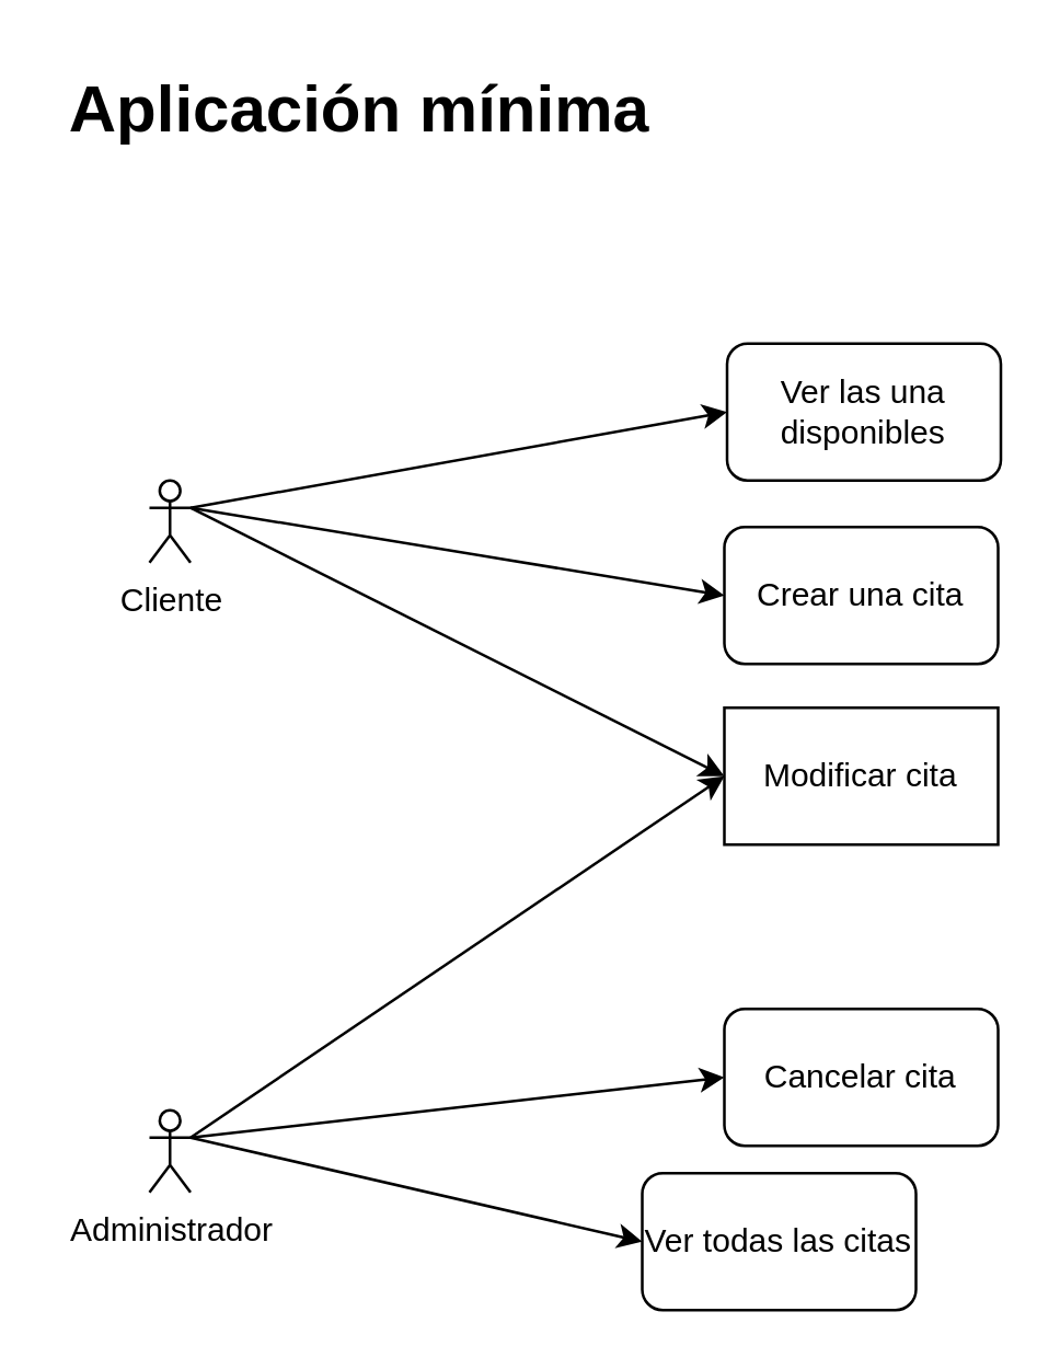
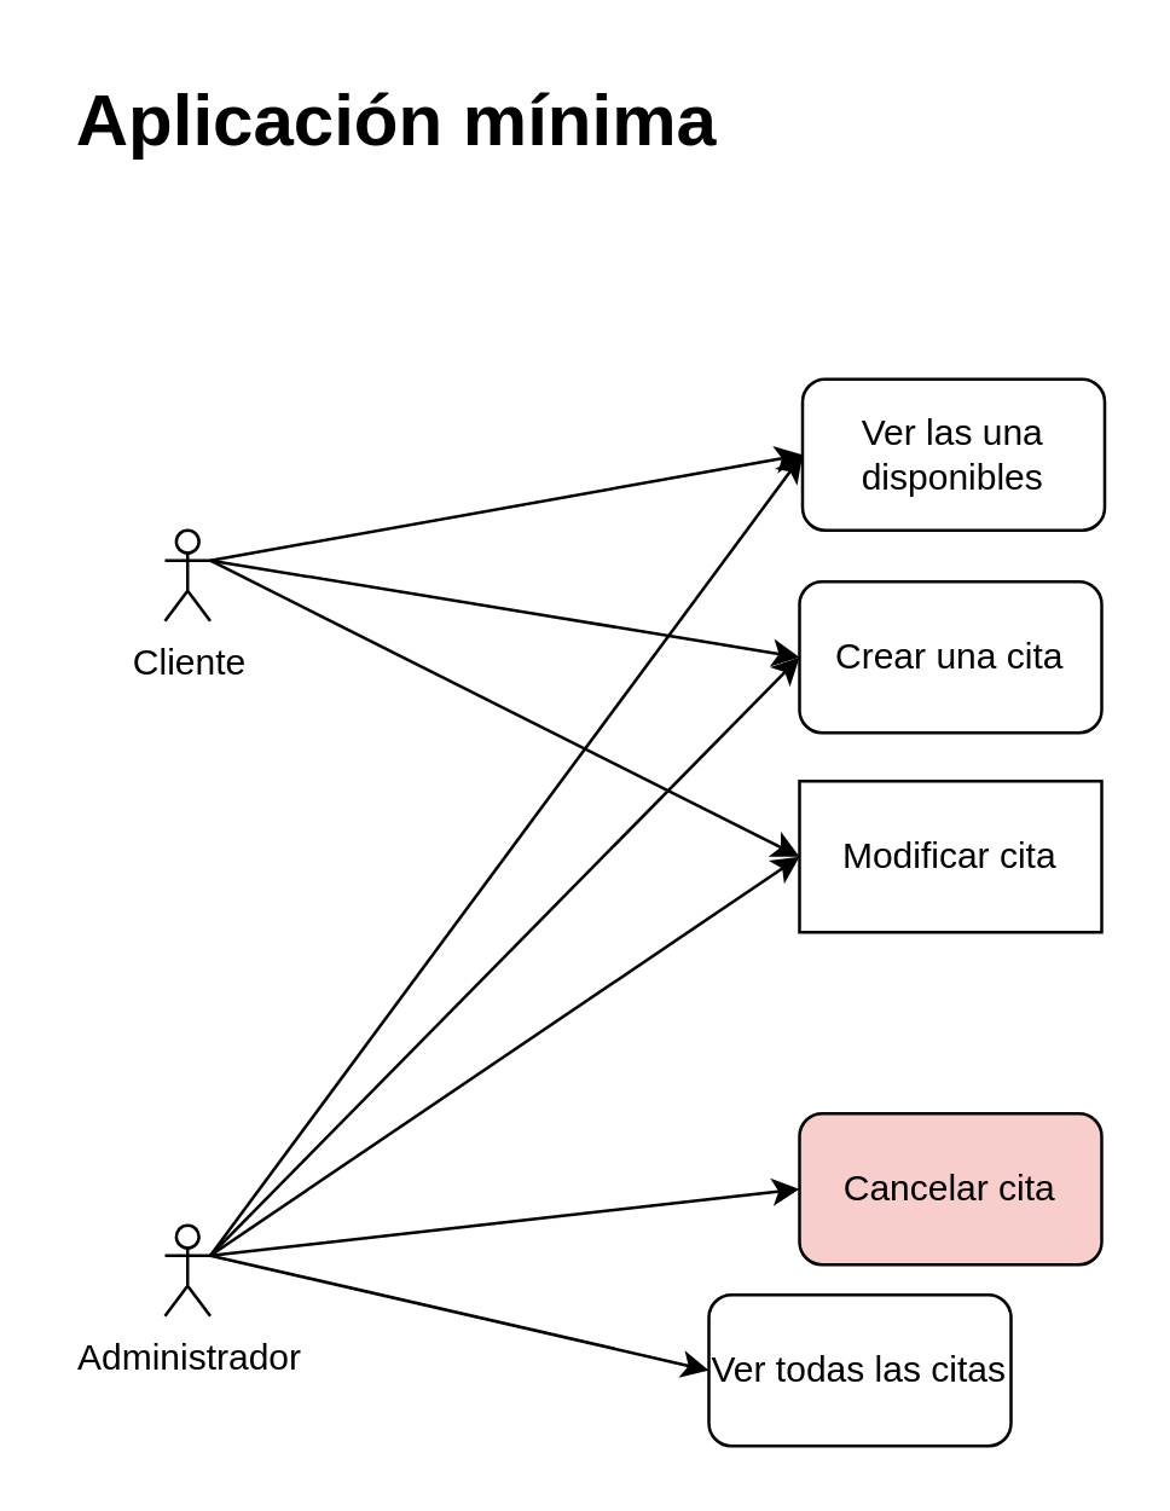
  <mxCell id="0" />
  <mxCell id="1" parent="0" />
  <mxCell id="2" value="Cliente" style="shape=umlActor;verticalLabelPosition=bottom;verticalAlign=top;html=1;outlineConnect=0;" vertex="1" parent="1"><mxGeometry x="54" y="175" width="15" height="30" as="geometry" /></mxCell>
  <mxCell id="3" value="&lt;div&gt;Administrador&lt;/div&gt;" style="shape=umlActor;verticalLabelPosition=bottom;verticalAlign=top;html=1;outlineConnect=0;" vertex="1" parent="1"><mxGeometry x="54" y="405" width="15" height="30" as="geometry" /></mxCell>
  <mxCell id="4" value="Ver las una disponibles" style="rounded=1;whiteSpace=wrap;html=1;" vertex="1" parent="1"><mxGeometry x="265" y="125" width="100" height="50" as="geometry" /></mxCell>
  <mxCell id="5" value="Crear una cita" style="rounded=1;whiteSpace=wrap;html=1;" vertex="1" parent="1"><mxGeometry x="264" y="192" width="100" height="50" as="geometry" /></mxCell>
  <mxCell id="6" value="Modificar cita" style="whiteSpace=wrap;html=1;rounded=0;" vertex="1" parent="1"><mxGeometry x="264" y="258" width="100" height="50" as="geometry" /></mxCell>
  <mxCell id="7" value="" style="endArrow=classic;html=1;rounded=0;exitX=1;exitY=0.333;exitDx=0;exitDy=0;exitPerimeter=0;entryX=0;entryY=0.5;entryDx=0;entryDy=0;" edge="1" parent="1" source="2" target="4"><mxGeometry width="50" height="50" relative="1" as="geometry"><mxPoint x="84" y="195" as="sourcePoint" /><mxPoint x="134" y="145" as="targetPoint" /></mxGeometry></mxCell>
  <mxCell id="8" value="" style="endArrow=classic;html=1;rounded=0;exitX=1;exitY=0.333;exitDx=0;exitDy=0;exitPerimeter=0;entryX=0;entryY=0.5;entryDx=0;entryDy=0;" edge="1" parent="1" source="2" target="5"><mxGeometry width="50" height="50" relative="1" as="geometry"><mxPoint x="79" y="195" as="sourcePoint" /><mxPoint x="182" y="147" as="targetPoint" /></mxGeometry></mxCell>
  <mxCell id="9" value="" style="endArrow=classic;html=1;rounded=0;entryX=0;entryY=0.5;entryDx=0;entryDy=0;exitX=1;exitY=0.333;exitDx=0;exitDy=0;exitPerimeter=0;" edge="1" parent="1" source="2" target="6"><mxGeometry width="50" height="50" relative="1" as="geometry"><mxPoint x="124" y="315" as="sourcePoint" /><mxPoint x="181" y="214" as="targetPoint" /></mxGeometry></mxCell>
+ <mxCell id="10" value="" style="endArrow=classic;html=1;rounded=0;exitX=1;exitY=0.333;exitDx=0;exitDy=0;exitPerimeter=0;entryX=0;entryY=0.5;entryDx=0;entryDy=0;" edge="1" parent="1" source="3" target="5"><mxGeometry width="50" height="50" relative="1" as="geometry"><mxPoint x="89" y="205" as="sourcePoint" /><mxPoint x="191" y="224" as="targetPoint" /></mxGeometry></mxCell>
  <mxCell id="11" value="" style="endArrow=classic;html=1;rounded=0;exitX=1;exitY=0.333;exitDx=0;exitDy=0;exitPerimeter=0;entryX=0;entryY=0.5;entryDx=0;entryDy=0;" edge="1" parent="1" source="3" target="6"><mxGeometry width="50" height="50" relative="1" as="geometry"><mxPoint x="79" y="425" as="sourcePoint" /><mxPoint x="181" y="214" as="targetPoint" /></mxGeometry></mxCell>
- <mxCell id="13" value="Cancelar cita" style="rounded=1;whiteSpace=wrap;html=1;" vertex="1" parent="1"><mxGeometry x="264" y="368" width="100" height="50" as="geometry" /></mxCell>
+ <mxCell id="12" value="" style="endArrow=classic;html=1;rounded=0;entryX=0;entryY=0.5;entryDx=0;entryDy=0;exitX=1;exitY=0.333;exitDx=0;exitDy=0;exitPerimeter=0;" edge="1" parent="1" source="3" target="4"><mxGeometry width="50" height="50" relative="1" as="geometry"><mxPoint x="284" y="435" as="sourcePoint" /><mxPoint x="191" y="224" as="targetPoint" /></mxGeometry></mxCell>
+ <mxCell id="13" value="Cancelar cita" style="rounded=1;whiteSpace=wrap;html=1;fillColor=#f8cecc;" vertex="1" parent="1"><mxGeometry x="264" y="368" width="100" height="50" as="geometry" /></mxCell>
  <mxCell id="14" value="" style="endArrow=classic;html=1;rounded=0;exitX=1;exitY=0.333;exitDx=0;exitDy=0;exitPerimeter=0;entryX=0;entryY=0.5;entryDx=0;entryDy=0;" edge="1" parent="1" source="3" target="13"><mxGeometry width="50" height="50" relative="1" as="geometry"><mxPoint x="79" y="425" as="sourcePoint" /><mxPoint x="181" y="280" as="targetPoint" /></mxGeometry></mxCell>
  <mxCell id="15" value="Ver todas las citas" style="rounded=1;whiteSpace=wrap;html=1;" vertex="1" parent="1"><mxGeometry x="234" y="428" width="100" height="50" as="geometry" /></mxCell>
  <mxCell id="16" value="" style="endArrow=classic;html=1;rounded=0;exitX=1;exitY=0.333;exitDx=0;exitDy=0;exitPerimeter=0;entryX=0;entryY=0.5;entryDx=0;entryDy=0;" edge="1" parent="1" source="3" target="15"><mxGeometry width="50" height="50" relative="1" as="geometry"><mxPoint x="79" y="425" as="sourcePoint" /><mxPoint x="181" y="390" as="targetPoint" /></mxGeometry></mxCell>
  <mxCell id="17" value="&lt;h1&gt;Aplicación mínima&lt;br&gt;&lt;/h1&gt;" style="text;html=1;strokeColor=none;fillColor=none;spacing=5;spacingTop=-20;whiteSpace=wrap;overflow=hidden;rounded=0;" vertex="1" parent="1"><mxGeometry x="20" y="20" width="293" height="40" as="geometry" /></mxCell>
